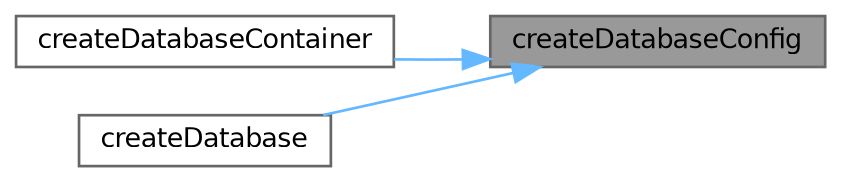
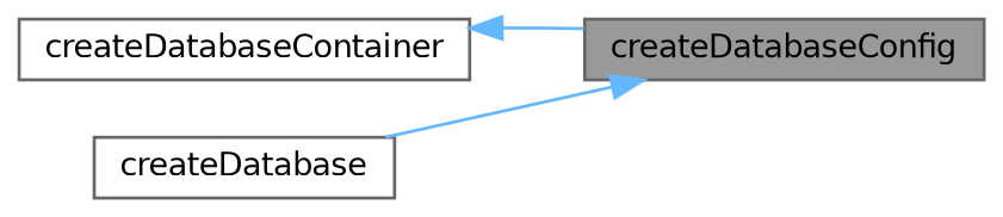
  digraph {
    rankdir=RL
    node [color=grey40 fillcolor=white fontname=Helvetica fontsize=10 shape=box style=filled]
    edge [color=steelblue1 dir=back fontname=Helvetica fontsize=10 labelfontname=Helvetica labelfontsize=10 style=solid]
    n1 [color=gray40 fillcolor=grey60 fontcolor=black height=0.2 label=createDatabaseConfig width=0.4]
    n2 [height=0.2 label=createDatabaseContainer width=0.4]
    n3 [height=0.2 label=createDatabase width=0.4]
-   n1 -> n2
+   n2 -> n1
    n1 -> n3
  }
